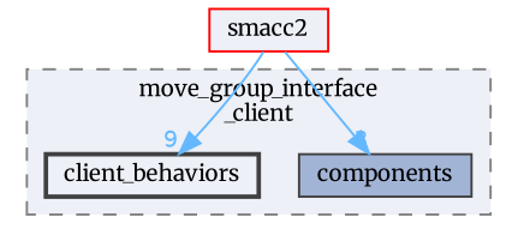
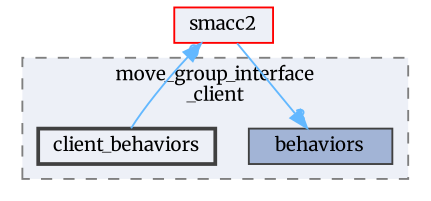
  digraph {
    compound=true
    fontname=Merriweather
    node [color=grey25 fillcolor="#edf0f7" fontname=Merriweather fontsize=10 shape=box style=filled]
    edge [color=steelblue1 fontcolor=steelblue1 fontname=Merriweather fontsize=10 labeldistance=1.5 labelfontname=Helvetica labelfontsize=10]
-   n1 [fillcolor="#a2b4d6" height=0.2 label=components width=0.4]
+   n1 [fillcolor="#a2b4d6" height=0.2 label=behaviors width=0.4]
    n2 [height=0.2 label=client_behaviors style="filled,bold" width=0.4]
    n3 [color=red height=0.2 label=smacc2 width=0.4]
    subgraph cluster_1 {
      bgcolor="#edf0f7"
      fontsize=10
      label="move_group_interface\l_client"
      pencolor=grey50
      style="filled,dashed"
      n1
      n2
    }
-   n3 -> n2 [headlabel=9]
+   n2 -> n3 [headlabel=9]
    n3 -> n1 [headlabel=3]
  }
